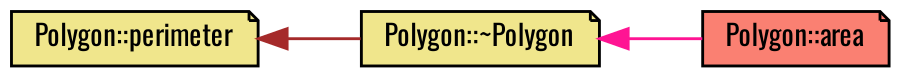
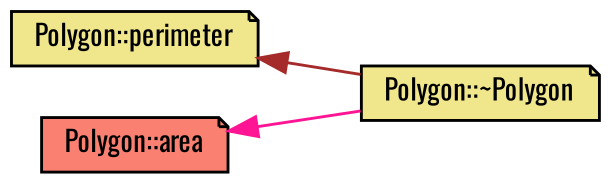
  digraph {
    fontname=Oswald
    rankdir=LR
    node [color=black fillcolor=khaki fontname=Oswald fontsize=10 shape=note style=filled]
    edge [dir=back fontname=Oswald fontsize=10 labelfontname=Helvetica labelfontsize=10 style=solid]
    n1 [fontcolor=black height=0.2 label="Polygon::perimeter" width=0.4]
    n2 [height=0.2 label="Polygon::~Polygon" width=0.4]
    n3 [fillcolor=salmon height=0.2 label="Polygon::area" width=0.4]
    n1 -> n2 [color=brown]
-   n2 -> n3 [color=deeppink]
+   n3 -> n2 [color=deeppink]
  }
